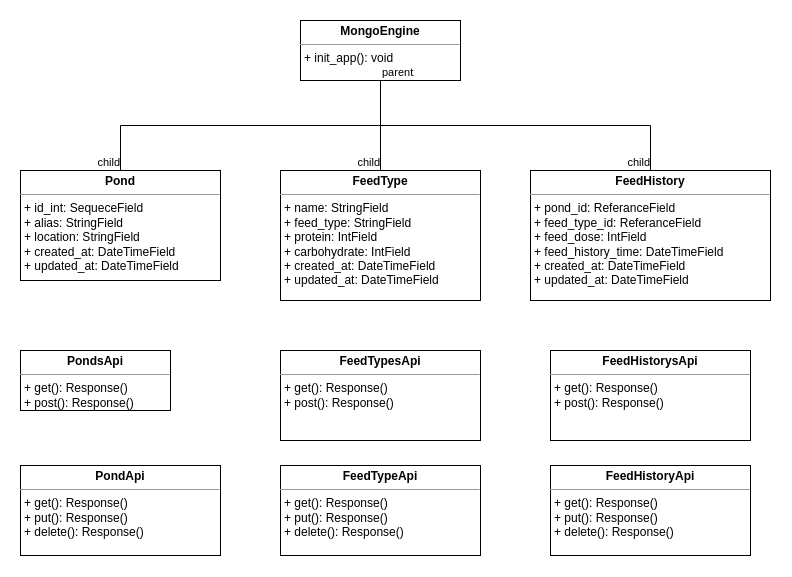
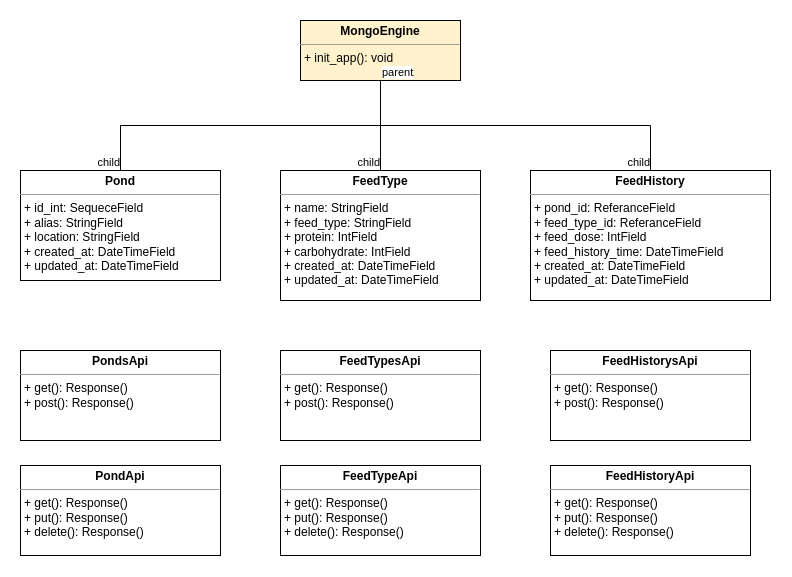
  <mxCell id="0" />
  <mxCell id="1" parent="0" />
- <mxCell id="2" value="&lt;p style=&quot;margin:0px;margin-top:4px;text-align:center;&quot;&gt;&lt;b&gt;MongoEngine&lt;/b&gt;&lt;/p&gt;&lt;hr size=&quot;1&quot;&gt;&lt;p style=&quot;margin:0px;margin-left:4px;&quot;&gt;&lt;/p&gt;&lt;p style=&quot;margin:0px;margin-left:4px;&quot;&gt;+ init_app(): void&lt;/p&gt;" style="verticalAlign=top;align=left;overflow=fill;fontSize=12;fontFamily=Helvetica;html=1;" vertex="1" parent="1"><mxGeometry x="300" y="20" width="160" height="60" as="geometry" /></mxCell>
+ <mxCell id="2" value="&lt;p style=&quot;margin:0px;margin-top:4px;text-align:center;&quot;&gt;&lt;b&gt;MongoEngine&lt;/b&gt;&lt;/p&gt;&lt;hr size=&quot;1&quot;&gt;&lt;p style=&quot;margin:0px;margin-left:4px;&quot;&gt;&lt;/p&gt;&lt;p style=&quot;margin:0px;margin-left:4px;&quot;&gt;+ init_app(): void&lt;/p&gt;" style="verticalAlign=top;align=left;overflow=fill;fontSize=12;fontFamily=Helvetica;html=1;fillColor=#fff2cc;" vertex="1" parent="1"><mxGeometry x="300" y="20" width="160" height="60" as="geometry" /></mxCell>
  <mxCell id="3" value="&lt;p style=&quot;margin:0px;margin-top:4px;text-align:center;&quot;&gt;&lt;b&gt;Pond&lt;/b&gt;&lt;/p&gt;&lt;hr size=&quot;1&quot;&gt;&lt;p style=&quot;margin:0px;margin-left:4px;&quot;&gt;+ id_int: SequeceField&lt;/p&gt;&lt;p style=&quot;margin:0px;margin-left:4px;&quot;&gt;+ alias: StringField&lt;br&gt;&lt;/p&gt;&lt;p style=&quot;margin:0px;margin-left:4px;&quot;&gt;+ location: StringField&lt;/p&gt;&lt;p style=&quot;margin:0px;margin-left:4px;&quot;&gt;+ created_at: DateTimeField&lt;br&gt;&lt;/p&gt;&lt;p style=&quot;margin:0px;margin-left:4px;&quot;&gt;+ updated_at: DateTimeField&lt;br&gt;&lt;/p&gt;&lt;p style=&quot;margin:0px;margin-left:4px;&quot;&gt;&lt;br&gt;&lt;/p&gt;" style="verticalAlign=top;align=left;overflow=fill;fontSize=12;fontFamily=Helvetica;html=1;" vertex="1" parent="1"><mxGeometry x="20" y="170" width="200" height="110" as="geometry" /></mxCell>
  <mxCell id="4" value="&lt;p style=&quot;margin:0px;margin-top:4px;text-align:center;&quot;&gt;&lt;b&gt;FeedType&lt;/b&gt;&lt;/p&gt;&lt;hr size=&quot;1&quot;&gt;&lt;p style=&quot;margin:0px;margin-left:4px;&quot;&gt;&lt;span style=&quot;background-color: initial;&quot;&gt;+ name: StringField&lt;/span&gt;&lt;br&gt;&lt;/p&gt;&lt;p style=&quot;margin:0px;margin-left:4px;&quot;&gt;+ feed_type: StringField&lt;br&gt;&lt;/p&gt;&lt;p style=&quot;margin:0px;margin-left:4px;&quot;&gt;+ protein: IntField&lt;/p&gt;&lt;p style=&quot;margin:0px;margin-left:4px;&quot;&gt;+ carbohydrate: IntField&lt;br&gt;&lt;/p&gt;&lt;p style=&quot;margin:0px;margin-left:4px;&quot;&gt;+ created_at: DateTimeField&lt;br&gt;&lt;/p&gt;&lt;p style=&quot;margin:0px;margin-left:4px;&quot;&gt;+ updated_at: DateTimeField&lt;br&gt;&lt;/p&gt;&lt;p style=&quot;margin:0px;margin-left:4px;&quot;&gt;&lt;br&gt;&lt;/p&gt;" style="verticalAlign=top;align=left;overflow=fill;fontSize=12;fontFamily=Helvetica;html=1;" vertex="1" parent="1"><mxGeometry x="280" y="170" width="200" height="130" as="geometry" /></mxCell>
  <mxCell id="5" value="&lt;p style=&quot;margin:0px;margin-top:4px;text-align:center;&quot;&gt;&lt;b&gt;FeedHistory&lt;/b&gt;&lt;/p&gt;&lt;hr size=&quot;1&quot;&gt;&lt;p style=&quot;margin:0px;margin-left:4px;&quot;&gt;&lt;span style=&quot;background-color: initial;&quot;&gt;+ pond_id: ReferanceField&lt;/span&gt;&lt;br&gt;&lt;/p&gt;&lt;p style=&quot;margin:0px;margin-left:4px;&quot;&gt;+ feed_type_id: ReferanceField&lt;br&gt;&lt;/p&gt;&lt;p style=&quot;margin:0px;margin-left:4px;&quot;&gt;+ feed_dose: IntField&lt;/p&gt;&lt;p style=&quot;margin:0px;margin-left:4px;&quot;&gt;+ feed_history_time: DateTimeField&lt;br&gt;&lt;/p&gt;&lt;p style=&quot;margin:0px;margin-left:4px;&quot;&gt;+ created_at: DateTimeField&lt;br&gt;&lt;/p&gt;&lt;p style=&quot;margin:0px;margin-left:4px;&quot;&gt;+ updated_at: DateTimeField&lt;br&gt;&lt;/p&gt;&lt;p style=&quot;margin:0px;margin-left:4px;&quot;&gt;&lt;br&gt;&lt;/p&gt;" style="verticalAlign=top;align=left;overflow=fill;fontSize=12;fontFamily=Helvetica;html=1;" vertex="1" parent="1"><mxGeometry x="530" y="170" width="240" height="130" as="geometry" /></mxCell>
  <mxCell id="6" value="" style="endArrow=none;html=1;edgeStyle=orthogonalEdgeStyle;rounded=0;exitX=0.5;exitY=1;exitDx=0;exitDy=0;entryX=0.5;entryY=0;entryDx=0;entryDy=0;" edge="1" parent="1" source="2" target="3"><mxGeometry relative="1" as="geometry"><mxPoint x="260" y="280" as="sourcePoint" /><mxPoint x="420" y="280" as="targetPoint" /></mxGeometry></mxCell>
  <mxCell id="7" value="parent" style="edgeLabel;resizable=0;html=1;align=left;verticalAlign=bottom;" connectable="0" vertex="1" parent="6"><mxGeometry x="-1" relative="1" as="geometry" /></mxCell>
  <mxCell id="8" value="child" style="edgeLabel;resizable=0;html=1;align=right;verticalAlign=bottom;" connectable="0" vertex="1" parent="6"><mxGeometry x="1" relative="1" as="geometry" /></mxCell>
  <mxCell id="9" value="" style="endArrow=none;html=1;edgeStyle=orthogonalEdgeStyle;rounded=0;exitX=0.5;exitY=1;exitDx=0;exitDy=0;entryX=0.5;entryY=0;entryDx=0;entryDy=0;" edge="1" parent="1" source="2" target="4"><mxGeometry relative="1" as="geometry"><mxPoint x="374" y="90" as="sourcePoint" /><mxPoint x="130" y="180" as="targetPoint" /></mxGeometry></mxCell>
  <mxCell id="10" value="parent" style="edgeLabel;resizable=0;html=1;align=left;verticalAlign=bottom;" connectable="0" vertex="1" parent="9"><mxGeometry x="-1" relative="1" as="geometry" /></mxCell>
  <mxCell id="11" value="child" style="edgeLabel;resizable=0;html=1;align=right;verticalAlign=bottom;" connectable="0" vertex="1" parent="9"><mxGeometry x="1" relative="1" as="geometry" /></mxCell>
  <mxCell id="12" value="" style="endArrow=none;html=1;edgeStyle=orthogonalEdgeStyle;rounded=0;entryX=0.5;entryY=0;entryDx=0;entryDy=0;exitX=0.5;exitY=1;exitDx=0;exitDy=0;" edge="1" parent="1" source="2" target="5"><mxGeometry relative="1" as="geometry"><mxPoint x="470" y="110" as="sourcePoint" /><mxPoint x="390" y="180" as="targetPoint" /></mxGeometry></mxCell>
  <mxCell id="13" value="parent" style="edgeLabel;resizable=0;html=1;align=left;verticalAlign=bottom;" connectable="0" vertex="1" parent="12"><mxGeometry x="-1" relative="1" as="geometry" /></mxCell>
  <mxCell id="14" value="child" style="edgeLabel;resizable=0;html=1;align=right;verticalAlign=bottom;" connectable="0" vertex="1" parent="12"><mxGeometry x="1" relative="1" as="geometry" /></mxCell>
  <mxCell id="15" value="&lt;p style=&quot;margin:0px;margin-top:4px;text-align:center;&quot;&gt;&lt;b&gt;FeedHistorysApi&lt;/b&gt;&lt;/p&gt;&lt;hr size=&quot;1&quot;&gt;&lt;p style=&quot;margin:0px;margin-left:4px;&quot;&gt;+ get(): Response()&lt;/p&gt;&lt;p style=&quot;margin:0px;margin-left:4px;&quot;&gt;+ post(): Response()&lt;/p&gt;&lt;p style=&quot;margin:0px;margin-left:4px;&quot;&gt;&lt;br&gt;&lt;/p&gt;" style="verticalAlign=top;align=left;overflow=fill;fontSize=12;fontFamily=Helvetica;html=1;" vertex="1" parent="1"><mxGeometry x="550" y="350" width="200" height="90" as="geometry" /></mxCell>
  <mxCell id="16" value="&lt;p style=&quot;margin:0px;margin-top:4px;text-align:center;&quot;&gt;&lt;b&gt;FeedHistoryApi&lt;/b&gt;&lt;/p&gt;&lt;hr size=&quot;1&quot;&gt;&lt;p style=&quot;margin:0px;margin-left:4px;&quot;&gt;+ get(): Response()&lt;/p&gt;&lt;p style=&quot;margin:0px;margin-left:4px;&quot;&gt;+ put(): Response()&lt;/p&gt;&lt;p style=&quot;margin:0px;margin-left:4px;&quot;&gt;+ delete(): Response()&lt;/p&gt;&lt;p style=&quot;margin:0px;margin-left:4px;&quot;&gt;&lt;br&gt;&lt;/p&gt;" style="verticalAlign=top;align=left;overflow=fill;fontSize=12;fontFamily=Helvetica;html=1;" vertex="1" parent="1"><mxGeometry x="550" y="465" width="200" height="90" as="geometry" /></mxCell>
  <mxCell id="17" value="&lt;p style=&quot;margin:0px;margin-top:4px;text-align:center;&quot;&gt;&lt;b&gt;FeedTypesApi&lt;/b&gt;&lt;/p&gt;&lt;hr size=&quot;1&quot;&gt;&lt;p style=&quot;margin:0px;margin-left:4px;&quot;&gt;+ get(): Response()&lt;/p&gt;&lt;p style=&quot;margin:0px;margin-left:4px;&quot;&gt;+ post(): Response()&lt;/p&gt;&lt;p style=&quot;margin:0px;margin-left:4px;&quot;&gt;&lt;br&gt;&lt;/p&gt;" style="verticalAlign=top;align=left;overflow=fill;fontSize=12;fontFamily=Helvetica;html=1;" vertex="1" parent="1"><mxGeometry x="280" y="350" width="200" height="90" as="geometry" /></mxCell>
  <mxCell id="18" value="&lt;p style=&quot;margin:0px;margin-top:4px;text-align:center;&quot;&gt;&lt;b&gt;FeedTypeApi&lt;/b&gt;&lt;br&gt;&lt;/p&gt;&lt;hr size=&quot;1&quot;&gt;&lt;p style=&quot;margin:0px;margin-left:4px;&quot;&gt;+ get(): Response()&lt;/p&gt;&lt;p style=&quot;margin:0px;margin-left:4px;&quot;&gt;+ put(): Response()&lt;/p&gt;&lt;p style=&quot;margin:0px;margin-left:4px;&quot;&gt;+ delete(): Response()&lt;/p&gt;&lt;p style=&quot;margin:0px;margin-left:4px;&quot;&gt;&lt;br&gt;&lt;/p&gt;" style="verticalAlign=top;align=left;overflow=fill;fontSize=12;fontFamily=Helvetica;html=1;" vertex="1" parent="1"><mxGeometry x="280" y="465" width="200" height="90" as="geometry" /></mxCell>
- <mxCell id="19" value="&lt;p style=&quot;margin:0px;margin-top:4px;text-align:center;&quot;&gt;&lt;b&gt;PondsApi&lt;/b&gt;&lt;/p&gt;&lt;hr size=&quot;1&quot;&gt;&lt;p style=&quot;margin:0px;margin-left:4px;&quot;&gt;+ get(): Response()&lt;/p&gt;&lt;p style=&quot;margin:0px;margin-left:4px;&quot;&gt;+ post(): Response()&lt;/p&gt;&lt;p style=&quot;margin:0px;margin-left:4px;&quot;&gt;&lt;br&gt;&lt;/p&gt;" style="verticalAlign=top;align=left;overflow=fill;fontSize=12;fontFamily=Helvetica;html=1;" vertex="1" parent="1"><mxGeometry x="20" y="350" width="150" height="60" as="geometry" /></mxCell>
+ <mxCell id="19" value="&lt;p style=&quot;margin:0px;margin-top:4px;text-align:center;&quot;&gt;&lt;b&gt;PondsApi&lt;/b&gt;&lt;/p&gt;&lt;hr size=&quot;1&quot;&gt;&lt;p style=&quot;margin:0px;margin-left:4px;&quot;&gt;+ get(): Response()&lt;/p&gt;&lt;p style=&quot;margin:0px;margin-left:4px;&quot;&gt;+ post(): Response()&lt;/p&gt;&lt;p style=&quot;margin:0px;margin-left:4px;&quot;&gt;&lt;br&gt;&lt;/p&gt;" style="verticalAlign=top;align=left;overflow=fill;fontSize=12;fontFamily=Helvetica;html=1;" vertex="1" parent="1"><mxGeometry x="20" y="350" width="200" height="90" as="geometry" /></mxCell>
  <mxCell id="20" value="&lt;p style=&quot;margin:0px;margin-top:4px;text-align:center;&quot;&gt;&lt;b&gt;PondApi&lt;/b&gt;&lt;br&gt;&lt;/p&gt;&lt;hr size=&quot;1&quot;&gt;&lt;p style=&quot;margin:0px;margin-left:4px;&quot;&gt;+ get(): Response()&lt;/p&gt;&lt;p style=&quot;margin:0px;margin-left:4px;&quot;&gt;+ put(): Response()&lt;/p&gt;&lt;p style=&quot;margin:0px;margin-left:4px;&quot;&gt;+ delete(): Response()&lt;/p&gt;&lt;p style=&quot;margin:0px;margin-left:4px;&quot;&gt;&lt;br&gt;&lt;/p&gt;" style="verticalAlign=top;align=left;overflow=fill;fontSize=12;fontFamily=Helvetica;html=1;" vertex="1" parent="1"><mxGeometry x="20" y="465" width="200" height="90" as="geometry" /></mxCell>
